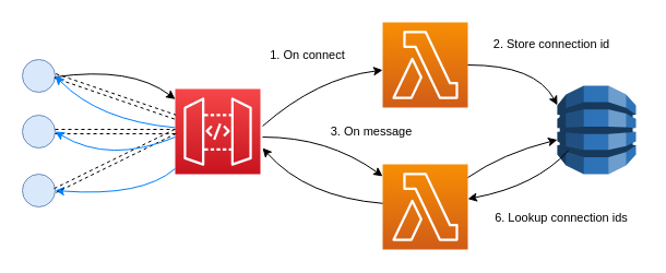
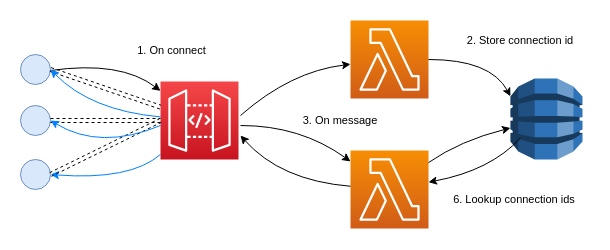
  <mxCell id="0" />
  <mxCell id="1" parent="0" />
  <mxCell id="2" value="" style="outlineConnect=0;fontColor=#232F3E;gradientColor=#F54749;gradientDirection=north;fillColor=#C7131F;strokeColor=#ffffff;dashed=0;verticalLabelPosition=bottom;verticalAlign=top;align=center;html=1;fontSize=12;fontStyle=0;aspect=fixed;shape=mxgraph.aws4.resourceIcon;resIcon=mxgraph.aws4.api_gateway;" parent="1" vertex="1"><mxGeometry x="160" y="81" width="78" height="78" as="geometry" /></mxCell>
  <mxCell id="3" value="" style="outlineConnect=0;fontColor=#232F3E;gradientColor=#F78E04;gradientDirection=north;fillColor=#D05C17;strokeColor=#ffffff;dashed=0;verticalLabelPosition=bottom;verticalAlign=top;align=center;html=1;fontSize=12;fontStyle=0;aspect=fixed;shape=mxgraph.aws4.resourceIcon;resIcon=mxgraph.aws4.lambda;" parent="1" vertex="1"><mxGeometry x="350" y="20" width="78" height="78" as="geometry" /></mxCell>
  <mxCell id="4" value="" style="ellipse;whiteSpace=wrap;html=1;aspect=fixed;rounded=0;fillColor=#dae8fc;strokeColor=#6c8ebf;" parent="1" vertex="1"><mxGeometry x="20" y="54" width="30" height="30" as="geometry" /></mxCell>
  <mxCell id="5" value="" style="shape=link;html=1;exitX=1;exitY=0.5;exitDx=0;exitDy=0;dashed=1;" parent="1" source="4" target="2" edge="1"><mxGeometry width="50" height="50" relative="1" as="geometry"><mxPoint x="230" y="400" as="sourcePoint" /><mxPoint x="280" y="350" as="targetPoint" /></mxGeometry></mxCell>
  <mxCell id="6" value="" style="endArrow=classic;html=1;exitX=1.026;exitY=0.5;exitDx=0;exitDy=0;exitPerimeter=0;curved=1;" edge="1" parent="1" target="3"><mxGeometry width="50" height="50" relative="1" as="geometry"><mxPoint x="240.028" y="115" as="sourcePoint" /><mxPoint x="340" y="115" as="targetPoint" /><Array as="points"><mxPoint x="290" y="71" /></Array></mxGeometry></mxCell>
  <mxCell id="7" value="" style="endArrow=classic;html=1;curved=1;" edge="1" parent="1" target="2"><mxGeometry width="50" height="50" relative="1" as="geometry"><mxPoint x="50" y="70" as="sourcePoint" /><mxPoint x="160" y="115" as="targetPoint" /><Array as="points"><mxPoint x="120" y="60" /></Array></mxGeometry></mxCell>
- <mxCell id="8" value="1. On connect" style="text;html=1;strokeColor=none;fillColor=none;align=center;verticalAlign=middle;whiteSpace=wrap;rounded=0;fontSize=11;" vertex="1" parent="1"><mxGeometry x="240" y="40" width="83" height="20" as="geometry" /></mxCell>
+ <mxCell id="8" value="1. On connect" style="text;html=1;strokeColor=none;fillColor=none;align=center;verticalAlign=middle;whiteSpace=wrap;rounded=0;fontSize=11;" vertex="1" parent="1"><mxGeometry x="130" y="40" width="83" height="20" as="geometry" /></mxCell>
  <mxCell id="9" value="" style="ellipse;whiteSpace=wrap;html=1;aspect=fixed;rounded=0;fillColor=#dae8fc;strokeColor=#6c8ebf;" vertex="1" parent="1"><mxGeometry x="20" y="105" width="30" height="30" as="geometry" /></mxCell>
  <mxCell id="10" value="" style="shape=link;html=1;exitX=1;exitY=0.5;exitDx=0;exitDy=0;dashed=1;" edge="1" parent="1" source="9" target="2"><mxGeometry width="50" height="50" relative="1" as="geometry"><mxPoint x="60" y="79" as="sourcePoint" /><mxPoint x="170" y="116.651" as="targetPoint" /></mxGeometry></mxCell>
  <mxCell id="11" value="" style="ellipse;whiteSpace=wrap;html=1;aspect=fixed;rounded=0;fillColor=#dae8fc;strokeColor=#6c8ebf;" vertex="1" parent="1"><mxGeometry x="20" y="159" width="30" height="30" as="geometry" /></mxCell>
  <mxCell id="12" value="" style="endArrow=classic;html=1;entryX=1;entryY=0.5;entryDx=0;entryDy=0;curved=1;strokeColor=#007FFF;" edge="1" parent="1" source="2" target="4"><mxGeometry width="50" height="50" relative="1" as="geometry"><mxPoint x="170" y="135" as="sourcePoint" /><mxPoint x="55.607" y="140.607" as="targetPoint" /><Array as="points"><mxPoint x="90" y="110" /></Array></mxGeometry></mxCell>
  <mxCell id="13" value="" style="endArrow=classic;html=1;curved=1;strokeColor=#007FFF;entryX=1;entryY=0.5;entryDx=0;entryDy=0;" edge="1" parent="1" source="2" target="11"><mxGeometry width="50" height="50" relative="1" as="geometry"><mxPoint x="170" y="135" as="sourcePoint" /><mxPoint x="56" y="180" as="targetPoint" /><Array as="points"><mxPoint x="130" y="180" /></Array></mxGeometry></mxCell>
  <mxCell id="14" value="" style="shape=link;html=1;exitX=1;exitY=0.5;exitDx=0;exitDy=0;dashed=1;" edge="1" parent="1" source="11"><mxGeometry width="50" height="50" relative="1" as="geometry"><mxPoint x="60" y="130" as="sourcePoint" /><mxPoint x="160" y="120" as="targetPoint" /></mxGeometry></mxCell>
  <mxCell id="15" value="" style="endArrow=classic;html=1;curved=1;strokeColor=#007FFF;" parent="1" edge="1"><mxGeometry width="50" height="50" relative="1" as="geometry"><mxPoint x="160" y="125" as="sourcePoint" /><mxPoint x="50" y="120" as="targetPoint" /><Array as="points"><mxPoint x="100" y="150" /></Array></mxGeometry></mxCell>
  <mxCell id="16" value="" style="outlineConnect=0;dashed=0;verticalLabelPosition=bottom;verticalAlign=top;align=center;html=1;shape=mxgraph.aws3.dynamo_db;fillColor=#2E73B8;gradientColor=none;fontSize=11;" vertex="1" parent="1"><mxGeometry x="510" y="78" width="72" height="81" as="geometry" /></mxCell>
  <mxCell id="17" value="" style="endArrow=classic;html=1;curved=1;entryX=0;entryY=0.22;entryDx=0;entryDy=0;entryPerimeter=0;" edge="1" parent="1" source="3" target="16"><mxGeometry width="50" height="50" relative="1" as="geometry"><mxPoint x="540" y="30" as="sourcePoint" /><mxPoint x="360" y="73.727" as="targetPoint" /><Array as="points"><mxPoint x="490" y="59" /></Array></mxGeometry></mxCell>
- <mxCell id="18" value="2. Store connection id" style="text;html=1;strokeColor=none;fillColor=none;align=center;verticalAlign=middle;whiteSpace=wrap;rounded=0;fontSize=11;" vertex="1" parent="1"><mxGeometry x="440" y="30" width="130" height="20" as="geometry" /></mxCell>
+ <mxCell id="18" value="2. Store connection id" style="text;html=1;strokeColor=none;fillColor=none;align=center;verticalAlign=middle;whiteSpace=wrap;rounded=0;fontSize=11;" vertex="1" parent="1"><mxGeometry x="455" y="30" width="130" height="20" as="geometry" /></mxCell>
  <mxCell id="19" value="" style="outlineConnect=0;fontColor=#232F3E;gradientColor=#F78E04;gradientDirection=north;fillColor=#D05C17;strokeColor=#ffffff;dashed=0;verticalLabelPosition=bottom;verticalAlign=top;align=center;html=1;fontSize=12;fontStyle=0;aspect=fixed;shape=mxgraph.aws4.resourceIcon;resIcon=mxgraph.aws4.lambda;" vertex="1" parent="1"><mxGeometry x="350" y="150" width="78" height="78" as="geometry" /></mxCell>
  <mxCell id="20" value="" style="endArrow=classic;html=1;curved=1;" edge="1" parent="1" target="19"><mxGeometry width="50" height="50" relative="1" as="geometry"><mxPoint x="240" y="125" as="sourcePoint" /><mxPoint x="360" y="73.727" as="targetPoint" /><Array as="points"><mxPoint x="300" y="125" /></Array></mxGeometry></mxCell>
  <mxCell id="21" value="3. On message" style="text;html=1;strokeColor=none;fillColor=none;align=center;verticalAlign=middle;whiteSpace=wrap;rounded=0;fontSize=11;" vertex="1" parent="1"><mxGeometry x="280" y="110" width="120" height="20" as="geometry" /></mxCell>
  <mxCell id="22" value="" style="endArrow=classic;html=1;curved=1;" edge="1" parent="1" source="19" target="16"><mxGeometry width="50" height="50" relative="1" as="geometry"><mxPoint x="430" y="180" as="sourcePoint" /><mxPoint x="520" y="105.82" as="targetPoint" /><Array as="points"><mxPoint x="460" y="140" /></Array></mxGeometry></mxCell>
  <mxCell id="23" value="" style="endArrow=classic;html=1;curved=1;" edge="1" parent="1" target="19"><mxGeometry width="50" height="50" relative="1" as="geometry"><mxPoint x="520" y="137.5" as="sourcePoint" /><mxPoint x="440" y="190" as="targetPoint" /><Array as="points"><mxPoint x="490" y="170" /></Array></mxGeometry></mxCell>
  <mxCell id="24" value="6. Lookup connection ids" style="text;html=1;strokeColor=none;fillColor=none;align=center;verticalAlign=middle;whiteSpace=wrap;rounded=0;fontSize=11;" vertex="1" parent="1"><mxGeometry x="440" y="189" width="148" height="20" as="geometry" /></mxCell>
  <mxCell id="25" value="" style="endArrow=classic;html=1;curved=1;" edge="1" parent="1" source="19"><mxGeometry width="50" height="50" relative="1" as="geometry"><mxPoint x="360" y="170.955" as="sourcePoint" /><mxPoint x="240" y="135" as="targetPoint" /><Array as="points"><mxPoint x="280" y="180" /></Array></mxGeometry></mxCell>
